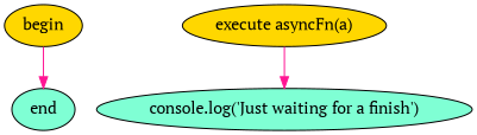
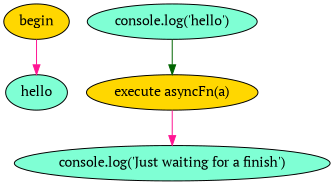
  digraph {
    fontname="PT Serif"
    node [fillcolor=aquamarine fontname="PT Serif" style=filled]
    edge [color=deeppink fontname="PT Serif"]
    n1 [fillcolor=gold label=begin]
-   end
+   end [label=hello]
+   n3 [label="console.log('hello')"]
    n4 [fillcolor=gold label="execute asyncFn(a)"]
    n5 [label="console.log('Just waiting for a finish')"]
    n1 -> end
+   n3 -> n4 [color=darkgreen]
    n4 -> n5
  }
